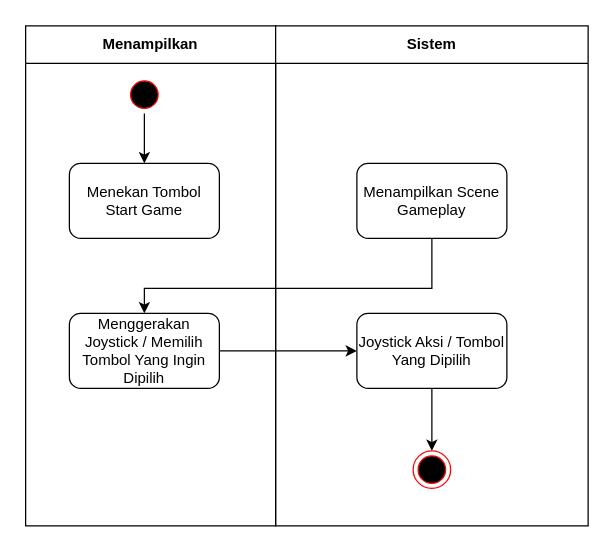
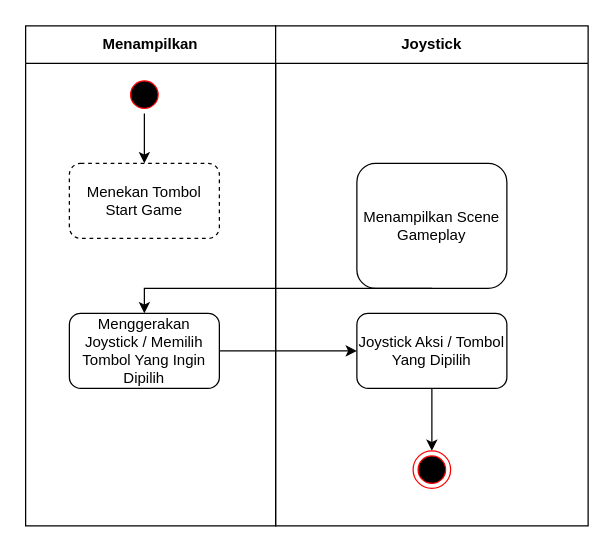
  <mxCell id="0" />
  <mxCell id="1" parent="0" />
  <mxCell id="2" value="Menampilkan" style="swimlane;whiteSpace=wrap;html=1;startSize=30;" parent="1" vertex="1"><mxGeometry x="20" y="20" width="200" height="400" as="geometry" /></mxCell>
  <mxCell id="3" style="edgeStyle=orthogonalEdgeStyle;rounded=0;orthogonalLoop=1;jettySize=auto;html=1;entryX=0.5;entryY=0;entryDx=0;entryDy=0;" parent="2" source="4" target="5" edge="1"><mxGeometry relative="1" as="geometry"><mxPoint x="95" y="110" as="targetPoint" /></mxGeometry></mxCell>
  <mxCell id="4" value="" style="ellipse;html=1;shape=startState;fillColor=#000000;strokeColor=#ff0000;" parent="2" vertex="1"><mxGeometry x="80" y="40" width="30" height="30" as="geometry" /></mxCell>
- <mxCell id="5" value="Menekan Tombol Start Game" style="whiteSpace=wrap;html=1;rounded=1;" parent="2" vertex="1"><mxGeometry x="35" y="110" width="120" height="60" as="geometry" /></mxCell>
+ <mxCell id="5" value="Menekan Tombol Start Game" style="whiteSpace=wrap;html=1;rounded=1;dashed=1;" parent="2" vertex="1"><mxGeometry x="35" y="110" width="120" height="60" as="geometry" /></mxCell>
  <mxCell id="6" value="Menggerakan Joystick / Memilih Tombol Yang Ingin Dipilih" style="whiteSpace=wrap;html=1;rounded=1;" vertex="1" parent="2"><mxGeometry x="35" y="230" width="120" height="60" as="geometry" /></mxCell>
- <mxCell id="7" value="Sistem" style="swimlane;whiteSpace=wrap;html=1;startSize=30;" parent="1" vertex="1"><mxGeometry x="220" y="20" width="250" height="400" as="geometry" /></mxCell>
- <mxCell id="8" value="Menampilkan Scene Gameplay" style="whiteSpace=wrap;html=1;rounded=1;" vertex="1" parent="7"><mxGeometry x="65" y="110" width="120" height="60" as="geometry" /></mxCell>
+ <mxCell id="7" value="Joystick" style="swimlane;whiteSpace=wrap;html=1;startSize=30;" parent="1" vertex="1"><mxGeometry x="220" y="20" width="250" height="400" as="geometry" /></mxCell>
+ <mxCell id="8" value="Menampilkan Scene Gameplay" style="whiteSpace=wrap;html=1;rounded=1;" vertex="1" parent="7"><mxGeometry x="65" y="110" width="120" height="100" as="geometry" /></mxCell>
  <mxCell id="9" style="edgeStyle=orthogonalEdgeStyle;rounded=0;orthogonalLoop=1;jettySize=auto;html=1;entryX=0.5;entryY=0;entryDx=0;entryDy=0;" edge="1" parent="7" source="10" target="11"><mxGeometry relative="1" as="geometry" /></mxCell>
  <mxCell id="10" value="Joystick Aksi / Tombol Yang Dipilih" style="whiteSpace=wrap;html=1;rounded=1;" vertex="1" parent="7"><mxGeometry x="65" y="230" width="120" height="60" as="geometry" /></mxCell>
  <mxCell id="11" value="" style="ellipse;html=1;shape=endState;fillColor=#000000;strokeColor=#ff0000;" vertex="1" parent="7"><mxGeometry x="110" y="340" width="30" height="30" as="geometry" /></mxCell>
  <mxCell id="12" style="edgeStyle=orthogonalEdgeStyle;rounded=0;orthogonalLoop=1;jettySize=auto;html=1;entryX=0.5;entryY=0;entryDx=0;entryDy=0;exitX=0.5;exitY=1;exitDx=0;exitDy=0;" edge="1" parent="1" source="8" target="6"><mxGeometry relative="1" as="geometry"><Array as="points"><mxPoint x="345" y="230" /><mxPoint x="115" y="230" /></Array></mxGeometry></mxCell>
  <mxCell id="13" style="edgeStyle=orthogonalEdgeStyle;rounded=0;orthogonalLoop=1;jettySize=auto;html=1;entryX=0;entryY=0.5;entryDx=0;entryDy=0;" edge="1" parent="1" source="6" target="10"><mxGeometry relative="1" as="geometry" /></mxCell>
